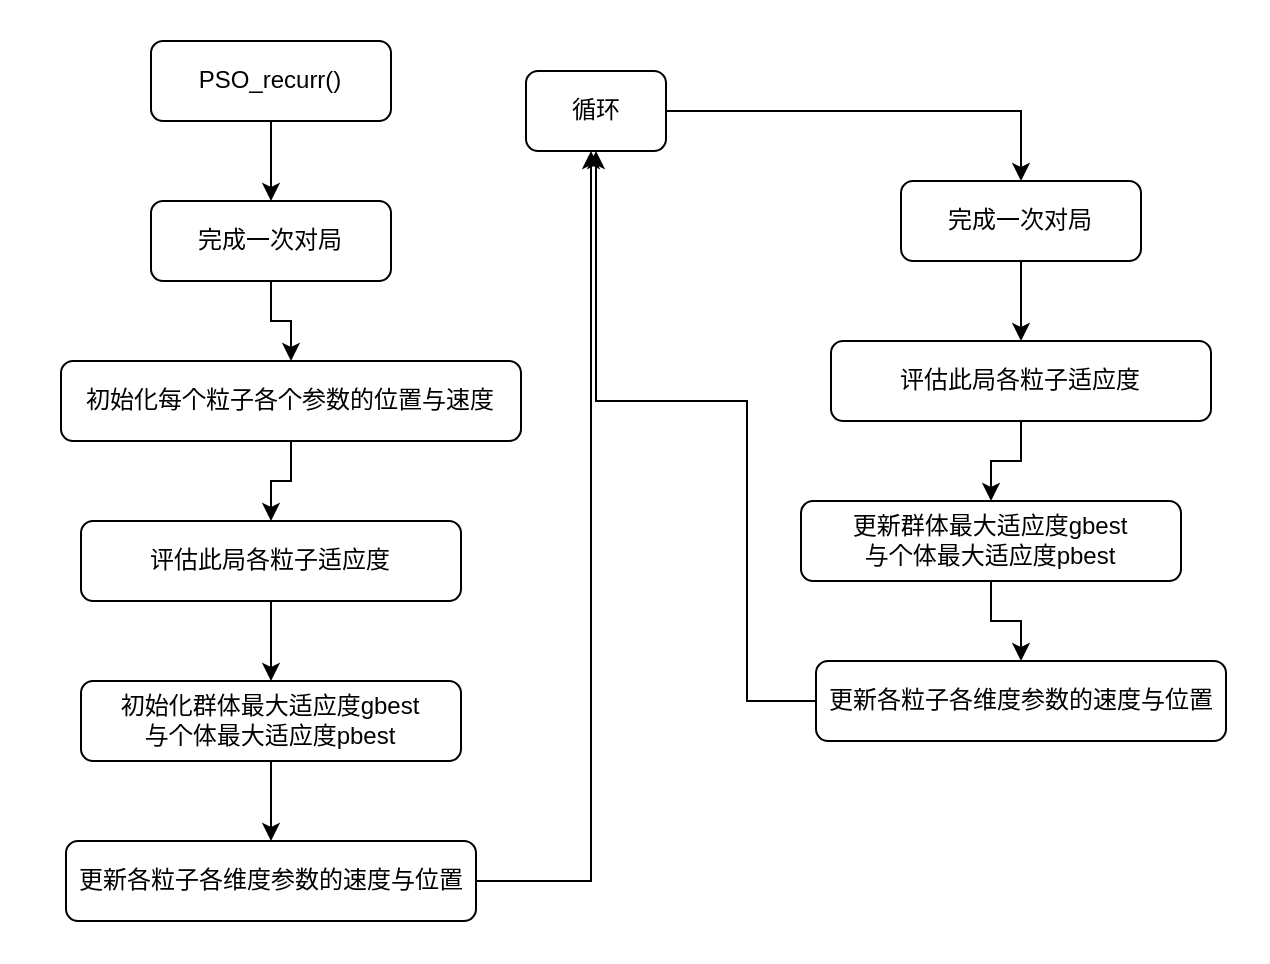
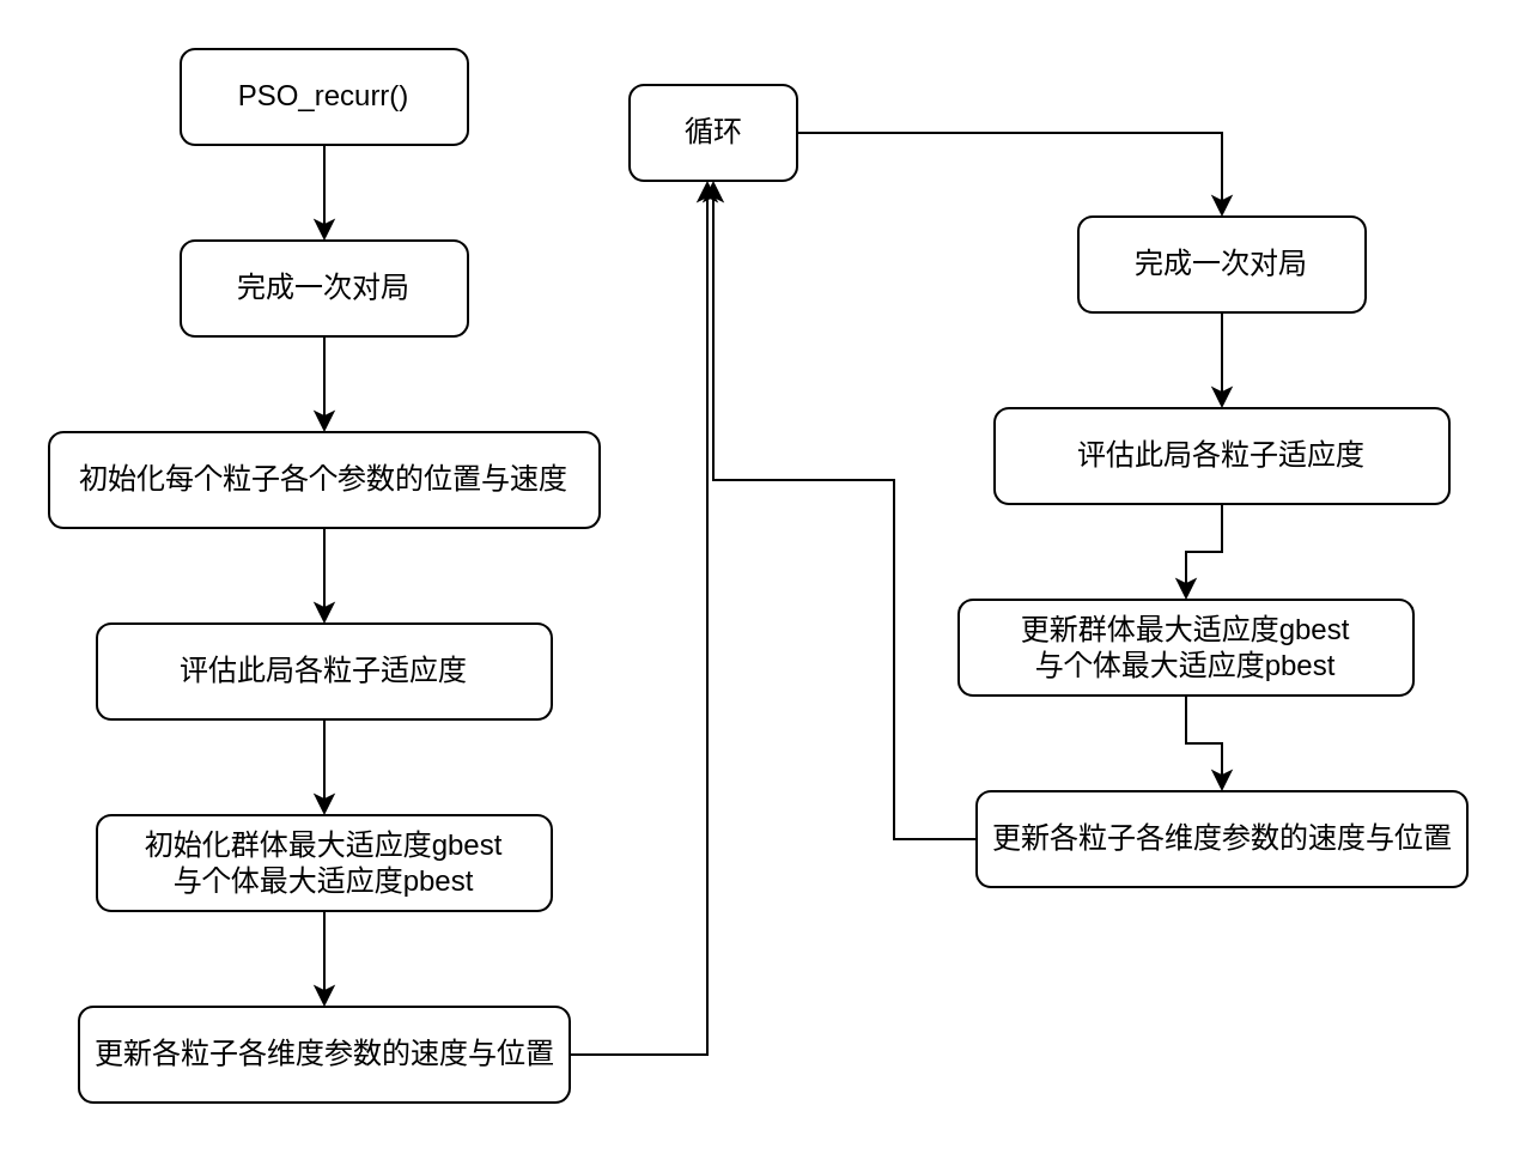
  <mxCell id="0" />
  <mxCell id="1" parent="0" />
  <mxCell id="2" value="" style="edgeStyle=orthogonalEdgeStyle;rounded=0;orthogonalLoop=1;jettySize=auto;html=1;" edge="1" parent="1" source="3" target="5"><mxGeometry relative="1" as="geometry" /></mxCell>
  <mxCell id="3" value="PSO_recurr()" style="rounded=1;whiteSpace=wrap;html=1;fontSize=12;glass=0;strokeWidth=1;shadow=0;" parent="1" vertex="1"><mxGeometry x="75" y="20" width="120" height="40" as="geometry" /></mxCell>
  <mxCell id="4" value="" style="edgeStyle=orthogonalEdgeStyle;rounded=0;orthogonalLoop=1;jettySize=auto;html=1;" edge="1" parent="1" source="5" target="7"><mxGeometry relative="1" as="geometry" /></mxCell>
  <mxCell id="5" value="完成一次对局" style="rounded=1;whiteSpace=wrap;html=1;" vertex="1" parent="1"><mxGeometry x="75" y="100" width="120" height="40" as="geometry" /></mxCell>
  <mxCell id="6" value="" style="edgeStyle=orthogonalEdgeStyle;rounded=0;orthogonalLoop=1;jettySize=auto;html=1;" edge="1" parent="1" source="7" target="9"><mxGeometry relative="1" as="geometry" /></mxCell>
- <mxCell id="7" value="初始化每个粒子各个参数的位置与速度" style="rounded=1;whiteSpace=wrap;html=1;" vertex="1" parent="1"><mxGeometry x="30" y="180" width="230" height="40" as="geometry" /></mxCell>
+ <mxCell id="7" value="初始化每个粒子各个参数的位置与速度" style="rounded=1;whiteSpace=wrap;html=1;" vertex="1" parent="1"><mxGeometry x="20" y="180" width="230" height="40" as="geometry" /></mxCell>
  <mxCell id="8" value="" style="edgeStyle=orthogonalEdgeStyle;rounded=0;orthogonalLoop=1;jettySize=auto;html=1;" edge="1" parent="1" source="9" target="11"><mxGeometry relative="1" as="geometry" /></mxCell>
  <mxCell id="9" value="评估此局各粒子适应度" style="whiteSpace=wrap;html=1;rounded=1;" vertex="1" parent="1"><mxGeometry x="40" y="260" width="190" height="40" as="geometry" /></mxCell>
  <mxCell id="10" value="" style="edgeStyle=orthogonalEdgeStyle;rounded=0;orthogonalLoop=1;jettySize=auto;html=1;" edge="1" parent="1" source="11" target="13"><mxGeometry relative="1" as="geometry" /></mxCell>
  <mxCell id="11" value="初始化群体最大适应度gbest&lt;br&gt;与个体最大适应度pbest" style="whiteSpace=wrap;html=1;rounded=1;" vertex="1" parent="1"><mxGeometry x="40" y="340" width="190" height="40" as="geometry" /></mxCell>
  <mxCell id="12" value="" style="edgeStyle=orthogonalEdgeStyle;rounded=0;orthogonalLoop=1;jettySize=auto;html=1;" edge="1" parent="1" source="13" target="15"><mxGeometry relative="1" as="geometry"><Array as="points"><mxPoint x="295" y="440" /><mxPoint x="295" y="50" /></Array></mxGeometry></mxCell>
  <mxCell id="13" value="更新各粒子各维度参数的速度与位置" style="whiteSpace=wrap;html=1;rounded=1;" vertex="1" parent="1"><mxGeometry x="32.5" y="420" width="205" height="40" as="geometry" /></mxCell>
  <mxCell id="14" style="edgeStyle=orthogonalEdgeStyle;rounded=0;orthogonalLoop=1;jettySize=auto;html=1;entryX=0.5;entryY=0;entryDx=0;entryDy=0;" edge="1" parent="1" source="15" target="17"><mxGeometry relative="1" as="geometry" /></mxCell>
  <mxCell id="15" value="循环" style="whiteSpace=wrap;html=1;rounded=1;" vertex="1" parent="1"><mxGeometry x="262.5" y="35" width="70" height="40" as="geometry" /></mxCell>
  <mxCell id="16" value="" style="edgeStyle=orthogonalEdgeStyle;rounded=0;orthogonalLoop=1;jettySize=auto;html=1;" edge="1" parent="1" source="17"><mxGeometry relative="1" as="geometry"><mxPoint x="510" y="170" as="targetPoint" /></mxGeometry></mxCell>
  <mxCell id="17" value="完成一次对局" style="rounded=1;whiteSpace=wrap;html=1;" vertex="1" parent="1"><mxGeometry x="450" y="90" width="120" height="40" as="geometry" /></mxCell>
  <mxCell id="18" value="" style="edgeStyle=orthogonalEdgeStyle;rounded=0;orthogonalLoop=1;jettySize=auto;html=1;" edge="1" parent="1" source="19" target="21"><mxGeometry relative="1" as="geometry" /></mxCell>
  <mxCell id="19" value="评估此局各粒子适应度" style="whiteSpace=wrap;html=1;rounded=1;" vertex="1" parent="1"><mxGeometry x="415" y="170" width="190" height="40" as="geometry" /></mxCell>
  <mxCell id="20" value="" style="edgeStyle=orthogonalEdgeStyle;rounded=0;orthogonalLoop=1;jettySize=auto;html=1;" edge="1" parent="1" source="21" target="23"><mxGeometry relative="1" as="geometry" /></mxCell>
  <mxCell id="21" value="更新群体最大适应度gbest&lt;br&gt;与个体最大适应度pbest" style="whiteSpace=wrap;html=1;rounded=1;" vertex="1" parent="1"><mxGeometry x="400" y="250" width="190" height="40" as="geometry" /></mxCell>
  <mxCell id="22" style="edgeStyle=orthogonalEdgeStyle;rounded=0;orthogonalLoop=1;jettySize=auto;html=1;entryX=0.5;entryY=1;entryDx=0;entryDy=0;" edge="1" parent="1" source="23" target="15"><mxGeometry relative="1" as="geometry"><Array as="points"><mxPoint x="373" y="350" /><mxPoint x="373" y="200" /></Array></mxGeometry></mxCell>
  <mxCell id="23" value="更新各粒子各维度参数的速度与位置" style="whiteSpace=wrap;html=1;rounded=1;" vertex="1" parent="1"><mxGeometry x="407.5" y="330" width="205" height="40" as="geometry" /></mxCell>
